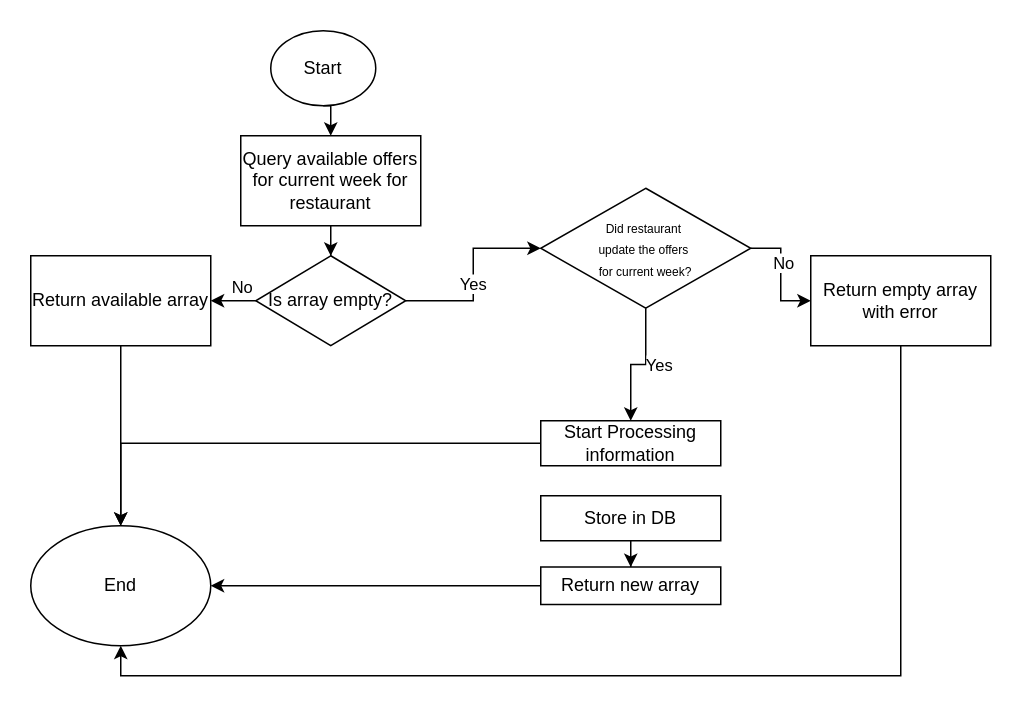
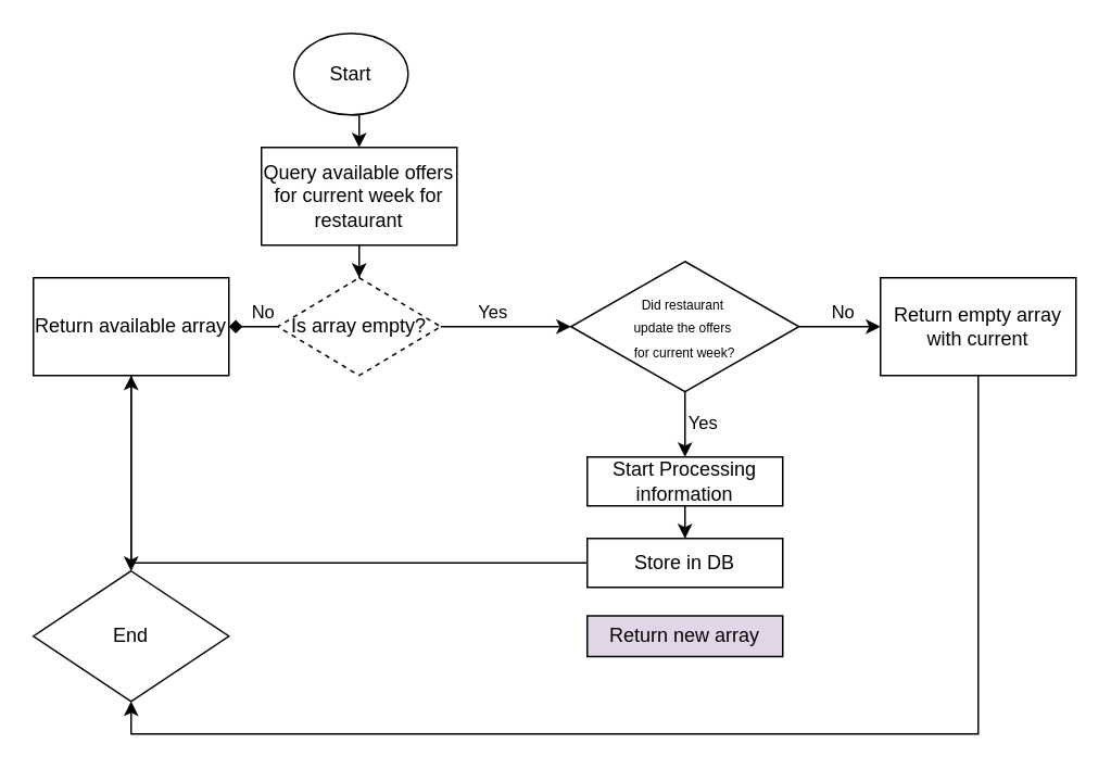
  <mxCell id="0" />
  <mxCell id="1" parent="0" />
  <mxCell id="2" style="edgeStyle=orthogonalEdgeStyle;rounded=0;orthogonalLoop=1;jettySize=auto;html=1;exitX=0.5;exitY=1;exitDx=0;exitDy=0;entryX=0.5;entryY=0;entryDx=0;entryDy=0;" edge="1" parent="1" source="3" target="5"><mxGeometry relative="1" as="geometry" /></mxCell>
  <mxCell id="3" value="Start" style="ellipse;whiteSpace=wrap;html=1;" vertex="1" parent="1"><mxGeometry x="180" y="20" width="70" height="50" as="geometry" /></mxCell>
  <mxCell id="4" style="edgeStyle=orthogonalEdgeStyle;rounded=0;orthogonalLoop=1;jettySize=auto;html=1;entryX=0.5;entryY=0;entryDx=0;entryDy=0;" edge="1" parent="1" source="5" target="10"><mxGeometry relative="1" as="geometry" /></mxCell>
  <mxCell id="5" value="Query available offers for current week for restaurant" style="rounded=0;whiteSpace=wrap;html=1;" vertex="1" parent="1"><mxGeometry x="160" y="90" width="120" height="60" as="geometry" /></mxCell>
- <mxCell id="6" style="edgeStyle=orthogonalEdgeStyle;rounded=0;orthogonalLoop=1;jettySize=auto;html=1;entryX=1;entryY=0.5;entryDx=0;entryDy=0;" edge="1" parent="1" source="10" target="12"><mxGeometry relative="1" as="geometry" /></mxCell>
+ <mxCell id="6" style="edgeStyle=orthogonalEdgeStyle;rounded=0;orthogonalLoop=1;jettySize=auto;html=1;entryX=1;entryY=0.5;entryDx=0;entryDy=0;endArrow=diamond;" edge="1" parent="1" source="10" target="12"><mxGeometry relative="1" as="geometry" /></mxCell>
  <mxCell id="7" value="No" style="edgeLabel;html=1;align=center;verticalAlign=middle;resizable=0;points=[];" vertex="1" connectable="0" parent="6"><mxGeometry x="-0.64" y="1" relative="1" as="geometry"><mxPoint x="-1" y="-11" as="offset" /></mxGeometry></mxCell>
  <mxCell id="8" style="edgeStyle=orthogonalEdgeStyle;rounded=0;orthogonalLoop=1;jettySize=auto;html=1;entryX=0;entryY=0.5;entryDx=0;entryDy=0;" edge="1" parent="1" source="10" target="18"><mxGeometry relative="1" as="geometry"><mxPoint x="320" y="200" as="targetPoint" /></mxGeometry></mxCell>
  <mxCell id="9" value="Yes" style="edgeLabel;html=1;align=center;verticalAlign=middle;resizable=0;points=[];" vertex="1" connectable="0" parent="8"><mxGeometry x="-0.232" y="1" relative="1" as="geometry"><mxPoint y="-9" as="offset" /></mxGeometry></mxCell>
- <mxCell id="10" value="Is array empty?" style="rhombus;whiteSpace=wrap;html=1;" vertex="1" parent="1"><mxGeometry x="170" y="170" width="100" height="60" as="geometry" /></mxCell>
+ <mxCell id="10" value="Is array empty?" style="rhombus;whiteSpace=wrap;html=1;dashed=1;" vertex="1" parent="1"><mxGeometry x="170" y="170" width="100" height="60" as="geometry" /></mxCell>
  <mxCell id="11" style="edgeStyle=orthogonalEdgeStyle;rounded=0;orthogonalLoop=1;jettySize=auto;html=1;" edge="1" parent="1" source="12" target="13"><mxGeometry relative="1" as="geometry" /></mxCell>
  <mxCell id="12" value="Return available array" style="rounded=0;whiteSpace=wrap;html=1;" vertex="1" parent="1"><mxGeometry x="20" y="170" width="120" height="60" as="geometry" /></mxCell>
- <mxCell id="13" value="End" style="ellipse;whiteSpace=wrap;html=1;" vertex="1" parent="1"><mxGeometry x="20" y="350" width="120" height="80" as="geometry" /></mxCell>
+ <mxCell id="13" value="End" style="rhombus;whiteSpace=wrap;html=1;" vertex="1" parent="1"><mxGeometry x="20" y="350" width="120" height="80" as="geometry" /></mxCell>
  <mxCell id="14" value="" style="edgeStyle=orthogonalEdgeStyle;rounded=0;orthogonalLoop=1;jettySize=auto;html=1;" edge="1" parent="1" source="18" target="20"><mxGeometry relative="1" as="geometry" /></mxCell>
  <mxCell id="15" value="Yes" style="edgeLabel;html=1;align=center;verticalAlign=middle;resizable=0;points=[];" vertex="1" connectable="0" parent="14"><mxGeometry x="-0.089" relative="1" as="geometry"><mxPoint x="10" as="offset" /></mxGeometry></mxCell>
  <mxCell id="16" value="" style="edgeStyle=orthogonalEdgeStyle;rounded=0;orthogonalLoop=1;jettySize=auto;html=1;" edge="1" parent="1" source="18" target="26"><mxGeometry relative="1" as="geometry" /></mxCell>
  <mxCell id="17" value="No" style="edgeLabel;html=1;align=center;verticalAlign=middle;resizable=0;points=[];" vertex="1" connectable="0" parent="16"><mxGeometry x="0.023" y="1" relative="1" as="geometry"><mxPoint y="-9" as="offset" /></mxGeometry></mxCell>
- <mxCell id="18" value="&lt;div style=&quot;&quot;&gt;&lt;span style=&quot;font-size: 8px; background-color: initial;&quot;&gt;Did restaurant&amp;nbsp;&lt;/span&gt;&lt;/div&gt;&lt;div style=&quot;&quot;&gt;&lt;span style=&quot;font-size: 8px; background-color: initial;&quot;&gt;update the offers&amp;nbsp;&lt;/span&gt;&lt;/div&gt;&lt;div style=&quot;&quot;&gt;&lt;span style=&quot;font-size: 8px; background-color: initial;&quot;&gt;for current week?&lt;/span&gt;&lt;/div&gt;" style="rhombus;whiteSpace=wrap;html=1;align=center;" vertex="1" parent="1"><mxGeometry x="360" y="125" width="140" height="80" as="geometry" /></mxCell>
- <mxCell id="19" value="" style="edgeStyle=orthogonalEdgeStyle;rounded=0;orthogonalLoop=1;jettySize=auto;html=1;" edge="1" parent="1" source="20" target="13"><mxGeometry relative="1" as="geometry" /></mxCell>
+ <mxCell id="18" value="&lt;div style=&quot;&quot;&gt;&lt;span style=&quot;font-size: 8px; background-color: initial;&quot;&gt;Did restaurant&amp;nbsp;&lt;/span&gt;&lt;/div&gt;&lt;div style=&quot;&quot;&gt;&lt;span style=&quot;font-size: 8px; background-color: initial;&quot;&gt;update the offers&amp;nbsp;&lt;/span&gt;&lt;/div&gt;&lt;div style=&quot;&quot;&gt;&lt;span style=&quot;font-size: 8px; background-color: initial;&quot;&gt;for current week?&lt;/span&gt;&lt;/div&gt;" style="rhombus;whiteSpace=wrap;html=1;align=center;" vertex="1" parent="1"><mxGeometry x="350" y="160" width="140" height="80" as="geometry" /></mxCell>
+ <mxCell id="19" value="" style="edgeStyle=orthogonalEdgeStyle;rounded=0;orthogonalLoop=1;jettySize=auto;html=1;" edge="1" parent="1" source="20" target="22"><mxGeometry relative="1" as="geometry" /></mxCell>
  <mxCell id="20" value="Start Processing information" style="whiteSpace=wrap;html=1;" vertex="1" parent="1"><mxGeometry x="360" y="280" width="120" height="30" as="geometry" /></mxCell>
- <mxCell id="21" value="" style="edgeStyle=orthogonalEdgeStyle;rounded=0;orthogonalLoop=1;jettySize=auto;html=1;" edge="1" parent="1" source="22" target="24"><mxGeometry relative="1" as="geometry" /></mxCell>
+ <mxCell id="21" value="" style="edgeStyle=orthogonalEdgeStyle;rounded=0;orthogonalLoop=1;jettySize=auto;html=1;" edge="1" parent="1" source="22" target="12"><mxGeometry relative="1" as="geometry" /></mxCell>
  <mxCell id="22" value="Store in DB" style="whiteSpace=wrap;html=1;" vertex="1" parent="1"><mxGeometry x="360" y="330" width="120" height="30" as="geometry" /></mxCell>
- <mxCell id="23" style="edgeStyle=orthogonalEdgeStyle;rounded=0;orthogonalLoop=1;jettySize=auto;html=1;entryX=1;entryY=0.5;entryDx=0;entryDy=0;" edge="1" parent="1" source="24" target="13"><mxGeometry relative="1" as="geometry" /></mxCell>
- <mxCell id="24" value="Return new array" style="whiteSpace=wrap;html=1;" vertex="1" parent="1"><mxGeometry x="360" y="377.5" width="120" height="25" as="geometry" /></mxCell>
+ <mxCell id="24" value="Return new array" style="whiteSpace=wrap;html=1;fillColor=#e1d5e7;" vertex="1" parent="1"><mxGeometry x="360" y="377.5" width="120" height="25" as="geometry" /></mxCell>
  <mxCell id="25" style="edgeStyle=orthogonalEdgeStyle;rounded=0;orthogonalLoop=1;jettySize=auto;html=1;entryX=0.5;entryY=1;entryDx=0;entryDy=0;" edge="1" parent="1" source="26" target="13"><mxGeometry relative="1" as="geometry"><Array as="points"><mxPoint x="600" y="450" /><mxPoint x="80" y="450" /></Array></mxGeometry></mxCell>
- <mxCell id="26" value="Return empty array with error" style="whiteSpace=wrap;html=1;" vertex="1" parent="1"><mxGeometry x="540" y="170" width="120" height="60" as="geometry" /></mxCell>
+ <mxCell id="26" value="Return empty array with current" style="whiteSpace=wrap;html=1;" vertex="1" parent="1"><mxGeometry x="540" y="170" width="120" height="60" as="geometry" /></mxCell>
